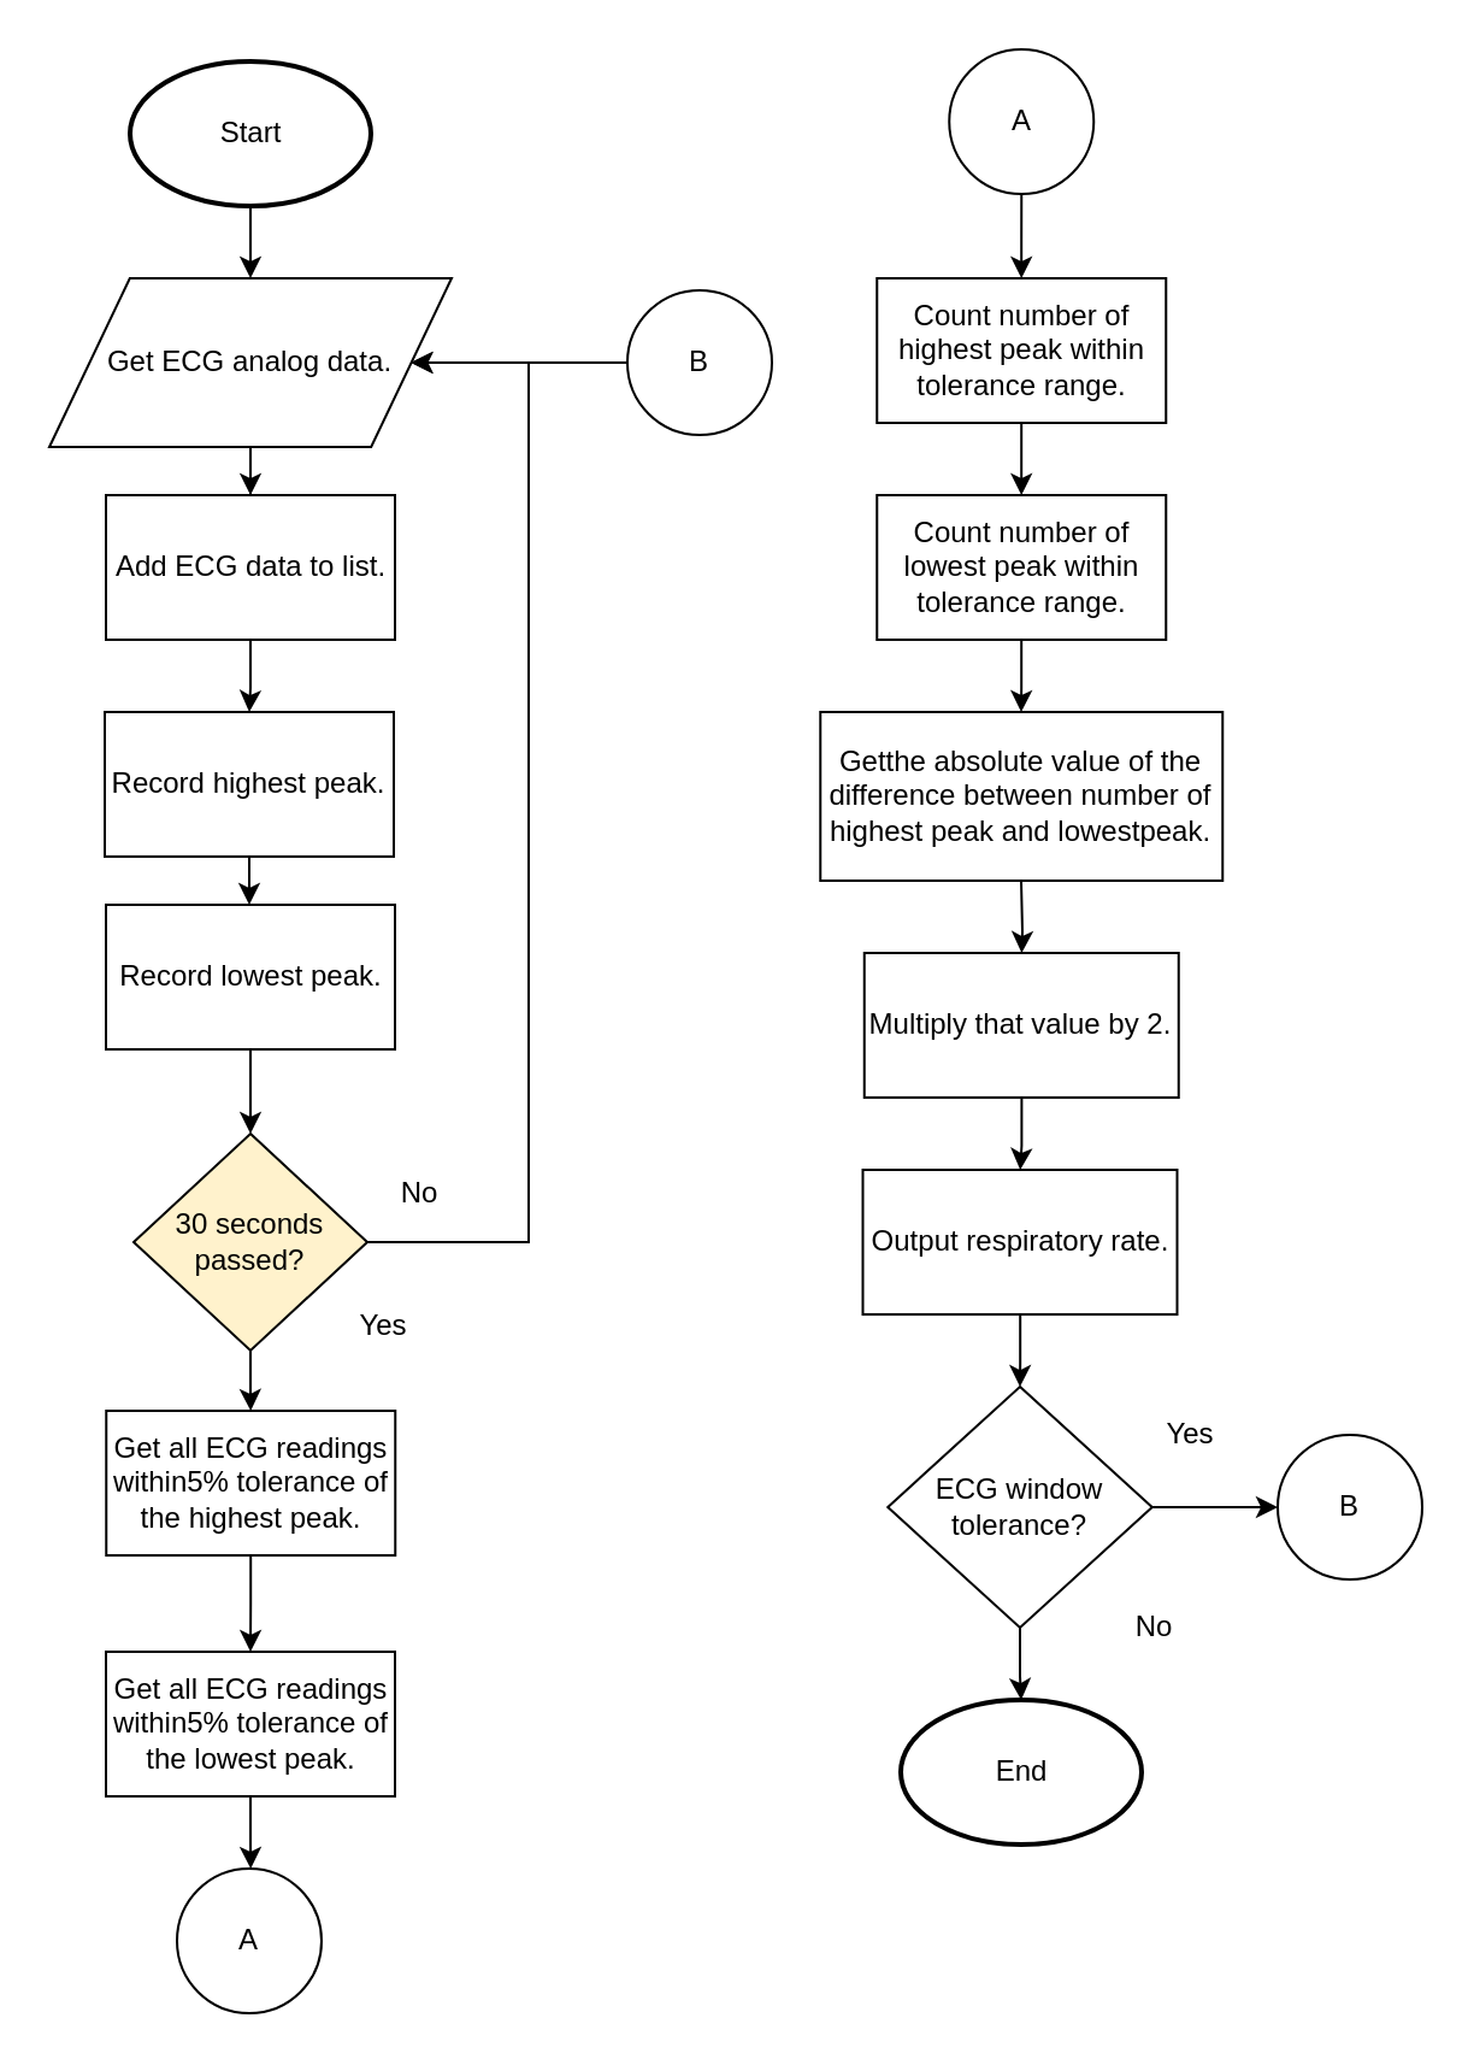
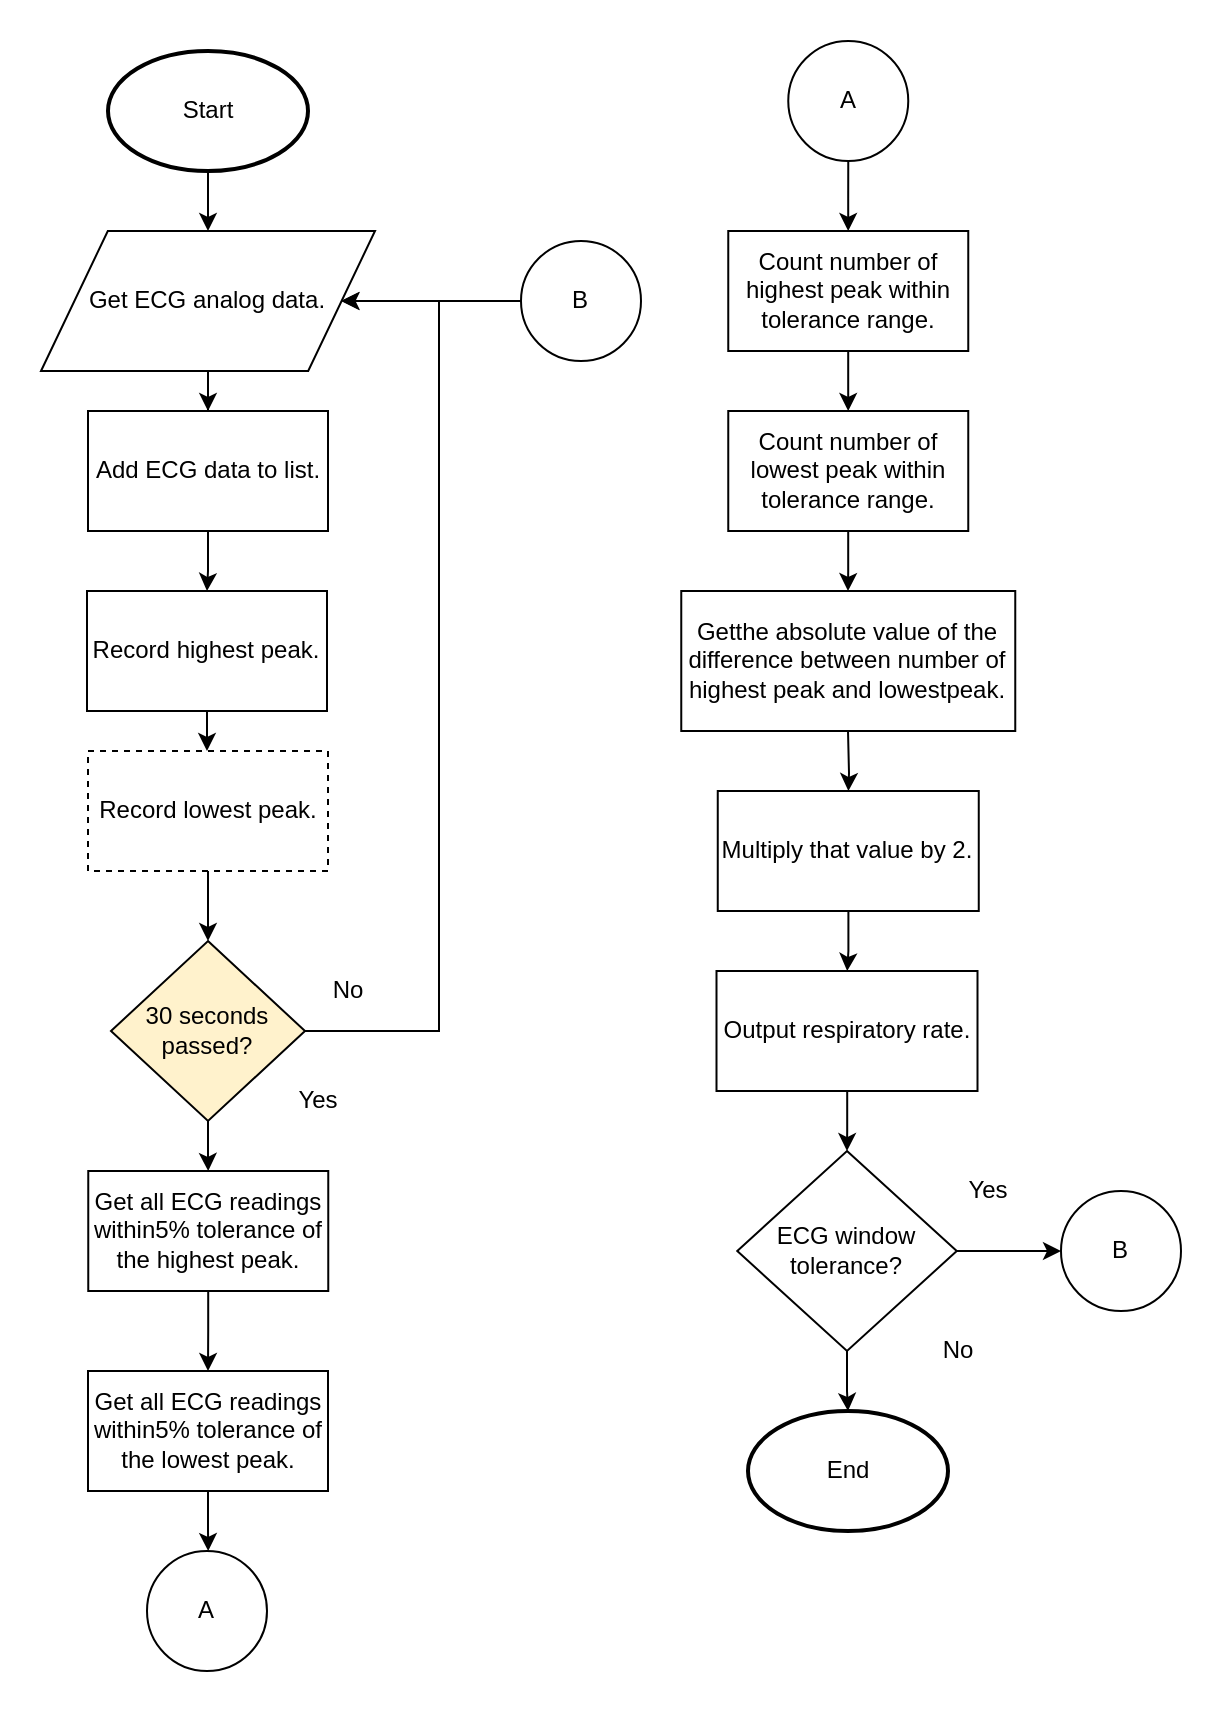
  <mxCell id="0" />
  <mxCell id="1" parent="0" />
  <mxCell id="2" value="" style="edgeStyle=orthogonalEdgeStyle;rounded=0;orthogonalLoop=1;jettySize=auto;html=1;" edge="1" parent="1" source="3" target="5"><mxGeometry relative="1" as="geometry" /></mxCell>
  <mxCell id="3" value="Start" style="strokeWidth=2;html=1;shape=mxgraph.flowchart.start_1;whiteSpace=wrap;" vertex="1" parent="1"><mxGeometry x="53.5" y="25" width="100" height="60" as="geometry" /></mxCell>
  <mxCell id="4" value="" style="edgeStyle=orthogonalEdgeStyle;rounded=0;orthogonalLoop=1;jettySize=auto;html=1;" edge="1" parent="1" source="5" target="7"><mxGeometry relative="1" as="geometry" /></mxCell>
  <mxCell id="5" value="&lt;p align=&quot;center&quot;&gt;Get ECG analog data.&lt;/p&gt;" style="shape=parallelogram;perimeter=parallelogramPerimeter;whiteSpace=wrap;html=1;" vertex="1" parent="1"><mxGeometry x="20" y="115" width="167" height="70" as="geometry" /></mxCell>
  <mxCell id="6" value="" style="edgeStyle=orthogonalEdgeStyle;rounded=0;orthogonalLoop=1;jettySize=auto;html=1;" edge="1" parent="1" source="7" target="9"><mxGeometry relative="1" as="geometry" /></mxCell>
  <mxCell id="7" value="&lt;p align=&quot;center&quot;&gt;Add ECG data to list.&lt;/p&gt;" style="rounded=0;whiteSpace=wrap;html=1;" vertex="1" parent="1"><mxGeometry x="43.5" y="205" width="120" height="60" as="geometry" /></mxCell>
  <mxCell id="8" value="" style="edgeStyle=orthogonalEdgeStyle;rounded=0;orthogonalLoop=1;jettySize=auto;html=1;" edge="1" parent="1" source="9" target="11"><mxGeometry relative="1" as="geometry" /></mxCell>
  <mxCell id="9" value="Record highest peak." style="rounded=0;whiteSpace=wrap;html=1;" vertex="1" parent="1"><mxGeometry x="43" y="295" width="120" height="60" as="geometry" /></mxCell>
  <mxCell id="10" value="" style="edgeStyle=orthogonalEdgeStyle;rounded=0;orthogonalLoop=1;jettySize=auto;html=1;" edge="1" parent="1" source="11" target="14"><mxGeometry relative="1" as="geometry" /></mxCell>
- <mxCell id="11" value="Record lowest peak." style="rounded=0;whiteSpace=wrap;html=1;" vertex="1" parent="1"><mxGeometry x="43.5" y="375" width="120" height="60" as="geometry" /></mxCell>
+ <mxCell id="11" value="Record lowest peak." style="rounded=0;whiteSpace=wrap;html=1;dashed=1;" vertex="1" parent="1"><mxGeometry x="43.5" y="375" width="120" height="60" as="geometry" /></mxCell>
  <mxCell id="12" value="" style="edgeStyle=orthogonalEdgeStyle;rounded=0;orthogonalLoop=1;jettySize=auto;html=1;" edge="1" parent="1" source="14" target="16"><mxGeometry relative="1" as="geometry" /></mxCell>
  <mxCell id="13" style="edgeStyle=orthogonalEdgeStyle;rounded=0;orthogonalLoop=1;jettySize=auto;html=1;exitX=1;exitY=0.5;exitDx=0;exitDy=0;entryX=1;entryY=0.5;entryDx=0;entryDy=0;" edge="1" parent="1" source="14" target="5"><mxGeometry relative="1" as="geometry"><Array as="points"><mxPoint x="219" y="515" /><mxPoint x="219" y="150" /></Array></mxGeometry></mxCell>
  <mxCell id="14" value="&lt;div&gt;30 seconds&lt;/div&gt;&lt;div&gt;passed?&lt;br&gt;&lt;/div&gt;" style="rhombus;whiteSpace=wrap;html=1;fillColor=#fff2cc;" vertex="1" parent="1"><mxGeometry x="55" y="470" width="97" height="90" as="geometry" /></mxCell>
  <mxCell id="15" value="" style="edgeStyle=orthogonalEdgeStyle;rounded=0;orthogonalLoop=1;jettySize=auto;html=1;" edge="1" parent="1" source="16" target="18"><mxGeometry relative="1" as="geometry" /></mxCell>
  <mxCell id="16" value="&lt;p align=&quot;center&quot;&gt;Get all ECG readings within5% tolerance of the highest peak.&lt;/p&gt;" style="rounded=0;whiteSpace=wrap;html=1;" vertex="1" parent="1"><mxGeometry x="43.63" y="585" width="120" height="60" as="geometry" /></mxCell>
  <mxCell id="17" value="" style="edgeStyle=orthogonalEdgeStyle;rounded=0;orthogonalLoop=1;jettySize=auto;html=1;" edge="1" parent="1" source="18"><mxGeometry relative="1" as="geometry"><mxPoint x="103.6" y="775" as="targetPoint" /></mxGeometry></mxCell>
  <mxCell id="18" value="&lt;p align=&quot;center&quot;&gt;Get all ECG readings within5% tolerance of the lowest peak.&lt;/p&gt;" style="rounded=0;whiteSpace=wrap;html=1;" vertex="1" parent="1"><mxGeometry x="43.5" y="685" width="120" height="60" as="geometry" /></mxCell>
  <mxCell id="19" value="No" style="text;html=1;strokeColor=none;fillColor=none;align=center;verticalAlign=middle;whiteSpace=wrap;rounded=0;" vertex="1" parent="1"><mxGeometry x="153.5" y="485" width="40" height="20" as="geometry" /></mxCell>
  <mxCell id="20" value="Yes" style="text;html=1;strokeColor=none;fillColor=none;align=center;verticalAlign=middle;whiteSpace=wrap;rounded=0;" vertex="1" parent="1"><mxGeometry x="139" y="540" width="40" height="20" as="geometry" /></mxCell>
  <mxCell id="21" value="" style="edgeStyle=orthogonalEdgeStyle;rounded=0;orthogonalLoop=1;jettySize=auto;html=1;" edge="1" parent="1" source="22" target="24"><mxGeometry relative="1" as="geometry" /></mxCell>
  <mxCell id="22" value="&lt;p align=&quot;center&quot;&gt;Count number of highest peak within tolerance range.&lt;/p&gt;" style="rounded=0;whiteSpace=wrap;html=1;" vertex="1" parent="1"><mxGeometry x="363.63" y="115" width="120" height="60" as="geometry" /></mxCell>
  <mxCell id="23" value="" style="edgeStyle=orthogonalEdgeStyle;rounded=0;orthogonalLoop=1;jettySize=auto;html=1;" edge="1" parent="1" source="24"><mxGeometry relative="1" as="geometry"><mxPoint x="423.5" y="295" as="targetPoint" /></mxGeometry></mxCell>
  <mxCell id="24" value="&lt;p align=&quot;center&quot;&gt;Count number of lowest peak within tolerance range.&lt;/p&gt;" style="rounded=0;whiteSpace=wrap;html=1;" vertex="1" parent="1"><mxGeometry x="363.63" y="205" width="120" height="60" as="geometry" /></mxCell>
  <mxCell id="25" value="" style="edgeStyle=orthogonalEdgeStyle;rounded=0;orthogonalLoop=1;jettySize=auto;html=1;" edge="1" parent="1" target="28"><mxGeometry relative="1" as="geometry"><mxPoint x="423.5" y="365" as="sourcePoint" /></mxGeometry></mxCell>
  <mxCell id="26" value="&lt;span&gt;Getthe absolute value of the difference between number of highest peak and lowestpeak. &lt;/span&gt;" style="rounded=0;whiteSpace=wrap;html=1;" vertex="1" parent="1"><mxGeometry x="340.13" y="295" width="167" height="70" as="geometry" /></mxCell>
  <mxCell id="27" value="" style="edgeStyle=orthogonalEdgeStyle;rounded=0;orthogonalLoop=1;jettySize=auto;html=1;" edge="1" parent="1" source="28" target="30"><mxGeometry relative="1" as="geometry" /></mxCell>
  <mxCell id="28" value="Multiply that value by 2." style="rounded=0;whiteSpace=wrap;html=1;" vertex="1" parent="1"><mxGeometry x="358.38" y="395" width="130.5" height="60" as="geometry" /></mxCell>
  <mxCell id="29" value="" style="edgeStyle=orthogonalEdgeStyle;rounded=0;orthogonalLoop=1;jettySize=auto;html=1;" edge="1" parent="1" source="30" target="33"><mxGeometry relative="1" as="geometry" /></mxCell>
  <mxCell id="30" value="Output respiratory rate." style="rounded=0;whiteSpace=wrap;html=1;" vertex="1" parent="1"><mxGeometry x="357.75" y="485" width="130.5" height="60" as="geometry" /></mxCell>
  <mxCell id="31" value="" style="edgeStyle=orthogonalEdgeStyle;rounded=0;orthogonalLoop=1;jettySize=auto;html=1;" edge="1" parent="1" source="33" target="34"><mxGeometry relative="1" as="geometry" /></mxCell>
  <mxCell id="32" value="" style="edgeStyle=orthogonalEdgeStyle;rounded=0;orthogonalLoop=1;jettySize=auto;html=1;" edge="1" parent="1" source="33" target="42"><mxGeometry relative="1" as="geometry" /></mxCell>
  <mxCell id="33" value="&lt;div&gt;ECG window &lt;br&gt;&lt;/div&gt;&lt;div&gt;tolerance?&lt;br&gt;&lt;/div&gt;" style="rhombus;whiteSpace=wrap;html=1;" vertex="1" parent="1"><mxGeometry x="368.13" y="575" width="109.75" height="100" as="geometry" /></mxCell>
  <mxCell id="34" value="End" style="strokeWidth=2;html=1;shape=mxgraph.flowchart.start_1;whiteSpace=wrap;" vertex="1" parent="1"><mxGeometry x="373.5" y="705" width="100" height="60" as="geometry" /></mxCell>
  <mxCell id="35" value="No" style="text;html=1;strokeColor=none;fillColor=none;align=center;verticalAlign=middle;whiteSpace=wrap;rounded=0;" vertex="1" parent="1"><mxGeometry x="459" y="665" width="40" height="20" as="geometry" /></mxCell>
  <mxCell id="36" value="Yes" style="text;html=1;strokeColor=none;fillColor=none;align=center;verticalAlign=middle;whiteSpace=wrap;rounded=0;" vertex="1" parent="1"><mxGeometry x="473.5" y="585" width="40" height="20" as="geometry" /></mxCell>
  <mxCell id="37" value="A" style="ellipse;whiteSpace=wrap;html=1;aspect=fixed;" vertex="1" parent="1"><mxGeometry x="73" y="775" width="60" height="60" as="geometry" /></mxCell>
  <mxCell id="38" value="" style="edgeStyle=orthogonalEdgeStyle;rounded=0;orthogonalLoop=1;jettySize=auto;html=1;" edge="1" parent="1" source="39" target="22"><mxGeometry relative="1" as="geometry" /></mxCell>
  <mxCell id="39" value="A" style="ellipse;whiteSpace=wrap;html=1;aspect=fixed;" vertex="1" parent="1"><mxGeometry x="393.63" y="20" width="60" height="60" as="geometry" /></mxCell>
  <mxCell id="40" value="" style="edgeStyle=orthogonalEdgeStyle;rounded=0;orthogonalLoop=1;jettySize=auto;html=1;" edge="1" parent="1" source="41"><mxGeometry relative="1" as="geometry"><mxPoint x="170" y="150" as="targetPoint" /></mxGeometry></mxCell>
  <mxCell id="41" value="B" style="ellipse;whiteSpace=wrap;html=1;aspect=fixed;" vertex="1" parent="1"><mxGeometry x="260" y="120" width="60" height="60" as="geometry" /></mxCell>
  <mxCell id="42" value="B" style="ellipse;whiteSpace=wrap;html=1;aspect=fixed;" vertex="1" parent="1"><mxGeometry x="530" y="595" width="60" height="60" as="geometry" /></mxCell>
